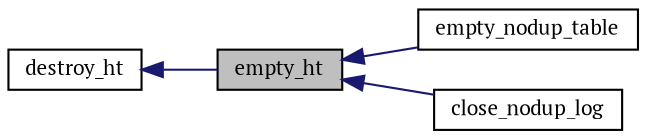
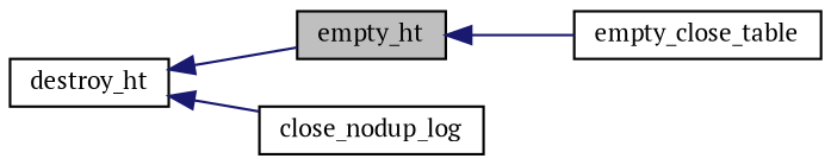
  digraph {
    fontname="PT Serif"
    rankdir=LR
    node [color=black fillcolor=white fontname="PT Serif" fontsize=10 shape=record style=filled]
    edge [color=midnightblue dir=back fontname="PT Serif" fontsize=10 labelfontname=Helvetica labelfontsize=10 style=solid]
    n1 [fillcolor=grey75 fontcolor=black height=0.2 label=empty_ht width=0.4]
-   n2 [height=0.2 label=empty_nodup_table width=0.4]
+   n2 [height=0.2 label=empty_close_table width=0.4]
    n3 [height=0.2 label=destroy_ht width=0.4]
    n4 [height=0.2 label=close_nodup_log width=0.4]
    n1 -> n2
    n3 -> n1
-   n1 -> n4
+   n3 -> n4
  }
